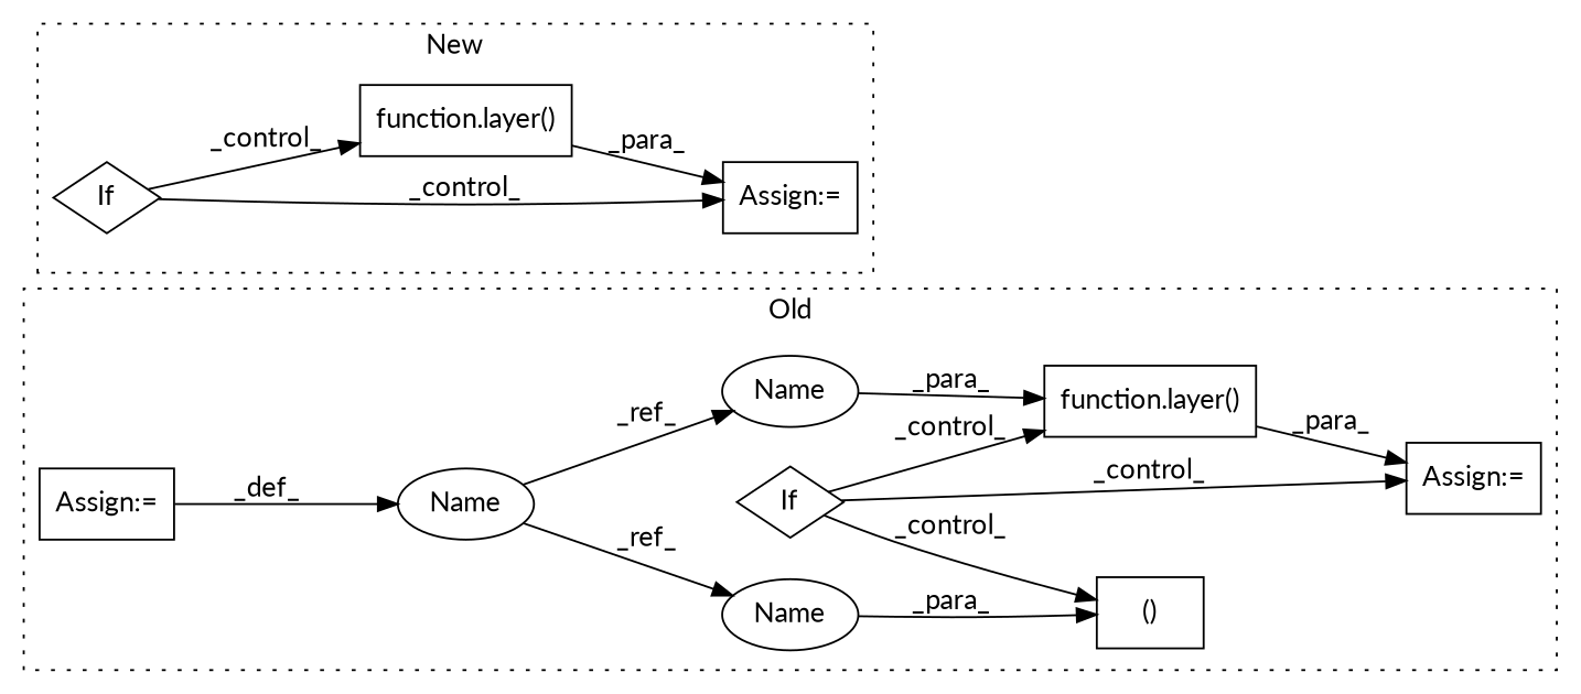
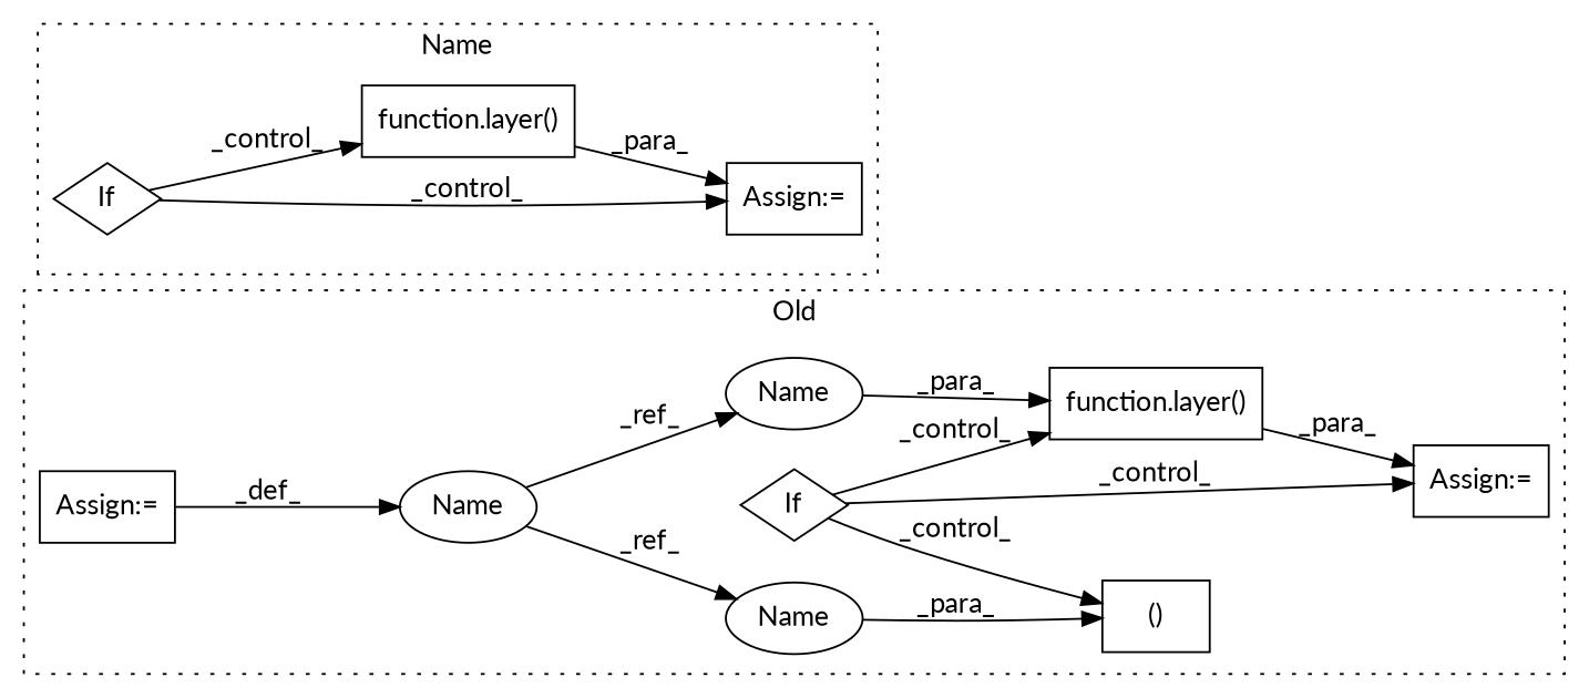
  digraph {
    rankdir=LR
    fontname=Lato
    node [a=68 l=3 shape=box fontname=Lato]
    edge [fontname=Lato]
    n1 [a=96 l="3,18" label=If s="9947,9987" shape=diamond]
    n2 [label="Assign:=" s=10089]
    n3 [a=54 l=13 label="()" s=10027]
    n4 [a=75 l="6,1" label="function.layer()" s="10092,10099"]
    n5 [a=87 l=1 label=Name s=9840 shape=ellipse]
    n6 [label="Assign:=" s=9841]
    n7 [a=87 l=1 label=Name s=10026 shape=ellipse]
    n8 [a=87 l=1 label=Name s=10098 shape=ellipse]
    n9 [a=75 l="6,1" label="function.layer()" s="8630,8650"]
    n10 [label="Assign:=" s=8627]
    n11 [a=96 l="3,18" label=If s="8518,8543" shape=diamond]
    subgraph cluster_1 {
      label=Old
      style=dotted
      n1
      n2
      n3
      n4
      n5
      n6
      n7
      n8
    }
    subgraph cluster_2 {
-     label=New
+     label=Name
      style=dotted
      n9
      n10
      n11
    }
    n1 -> n2 [label=_control_]
    n1 -> n3 [label=_control_]
    n1 -> n4 [label=_control_]
    n4 -> n2 [label=_para_]
    n5 -> n7 [label=_ref_]
    n5 -> n8 [label=_ref_]
    n6 -> n5 [label=_def_]
    n7 -> n3 [label=_para_]
    n8 -> n4 [label=_para_]
    n9 -> n10 [label=_para_]
    n11 -> n9 [label=_control_]
    n11 -> n10 [label=_control_]
  }
